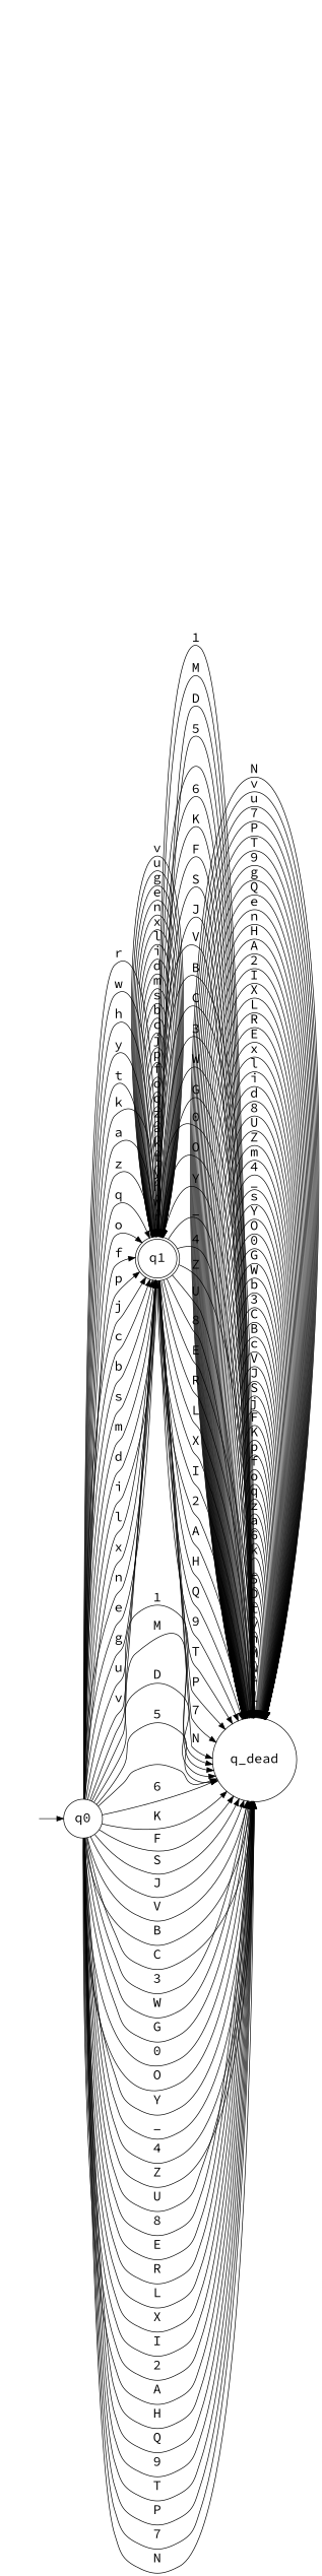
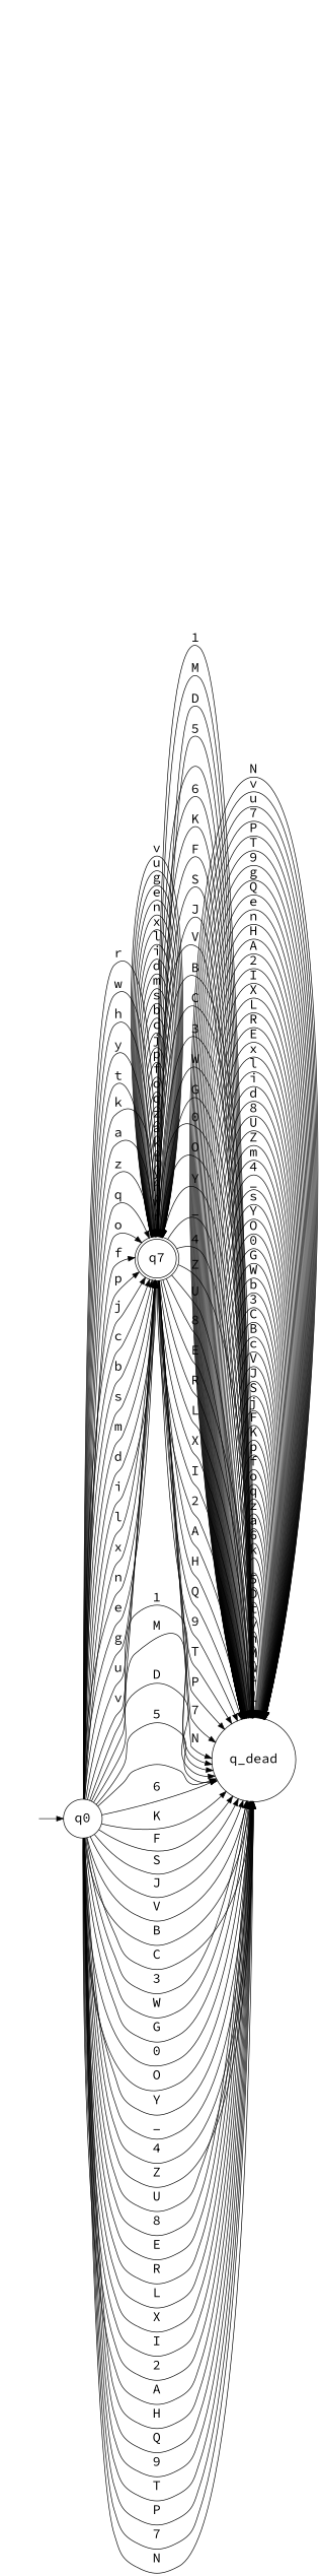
  digraph {
    rankdir=LR
    fontname="Source Code Pro"
    node [fontsize=20 shape=circle fontname="Source Code Pro"]
    edge [fontsize="20pt" fontname="Source Code Pro"]
    "" [shape=plaintext]
    n2 [label=q0]
-   n3 [label=q1 shape=doublecircle]
+   n3 [label=q7 shape=doublecircle]
    n4 [label=q_dead]
    "" -> n2
    n2 -> n3 [label=r]
    n2 -> n3 [label=w]
    n2 -> n3 [label=h]
    n2 -> n3 [label=y]
    n2 -> n3 [label=t]
    n2 -> n3 [label=k]
    n2 -> n3 [label=a]
    n2 -> n3 [label=z]
    n2 -> n3 [label=q]
    n2 -> n3 [label=o]
    n2 -> n3 [label=f]
    n2 -> n3 [label=p]
    n2 -> n3 [label=j]
    n2 -> n3 [label=c]
    n2 -> n3 [label=b]
    n2 -> n3 [label=s]
    n2 -> n3 [label=m]
    n2 -> n3 [label=d]
    n2 -> n3 [label=i]
    n2 -> n3 [label=l]
    n2 -> n3 [label=x]
    n2 -> n3 [label=n]
    n2 -> n3 [label=e]
    n2 -> n3 [label=g]
    n2 -> n3 [label=u]
    n2 -> n3 [label=v]
    n2 -> n4 [label=1]
    n2 -> n4 [label=M]
    n2 -> n4 [label=D]
    n2 -> n4 [label=5]
    n2 -> n4 [label=" "]
    n2 -> n4 [label=6]
    n2 -> n4 [label=K]
    n2 -> n4 [label=F]
    n2 -> n4 [label=S]
    n2 -> n4 [label=J]
    n2 -> n4 [label=V]
    n2 -> n4 [label=B]
    n2 -> n4 [label=C]
    n2 -> n4 [label=3]
    n2 -> n4 [label=W]
    n2 -> n4 [label=G]
    n2 -> n4 [label=0]
    n2 -> n4 [label=O]
    n2 -> n4 [label=Y]
    n2 -> n4 [label=_]
    n2 -> n4 [label=4]
    n2 -> n4 [label=Z]
    n2 -> n4 [label=U]
    n2 -> n4 [label=8]
    n2 -> n4 [label=E]
    n2 -> n4 [label=R]
    n2 -> n4 [label=L]
    n2 -> n4 [label=X]
    n2 -> n4 [label=I]
    n2 -> n4 [label=2]
    n2 -> n4 [label=A]
    n2 -> n4 [label=H]
    n2 -> n4 [label=Q]
    n2 -> n4 [label=9]
    n2 -> n4 [label=T]
    n2 -> n4 [label=P]
    n2 -> n4 [label=7]
    n2 -> n4 [label=N]
    n3 -> n3 [label=r]
    n3 -> n3 [label=w]
    n3 -> n3 [label=h]
    n3 -> n3 [label=y]
    n3 -> n3 [label=t]
    n3 -> n3 [label=k]
    n3 -> n3 [label=a]
    n3 -> n3 [label=z]
    n3 -> n3 [label=q]
    n3 -> n3 [label=o]
    n3 -> n3 [label=f]
    n3 -> n3 [label=p]
    n3 -> n3 [label=j]
    n3 -> n3 [label=c]
    n3 -> n3 [label=b]
    n3 -> n3 [label=s]
    n3 -> n3 [label=m]
    n3 -> n3 [label=d]
    n3 -> n3 [label=i]
    n3 -> n3 [label=l]
    n3 -> n3 [label=x]
    n3 -> n3 [label=n]
    n3 -> n3 [label=e]
    n3 -> n3 [label=g]
    n3 -> n3 [label=u]
    n3 -> n3 [label=v]
    n3 -> n4 [label=1]
    n3 -> n4 [label=M]
    n3 -> n4 [label=D]
    n3 -> n4 [label=5]
    n3 -> n4 [label=" "]
    n3 -> n4 [label=6]
    n3 -> n4 [label=K]
    n3 -> n4 [label=F]
    n3 -> n4 [label=S]
    n3 -> n4 [label=J]
    n3 -> n4 [label=V]
    n3 -> n4 [label=B]
    n3 -> n4 [label=C]
    n3 -> n4 [label=3]
    n3 -> n4 [label=W]
    n3 -> n4 [label=G]
    n3 -> n4 [label=0]
    n3 -> n4 [label=O]
    n3 -> n4 [label=Y]
    n3 -> n4 [label=_]
    n3 -> n4 [label=4]
    n3 -> n4 [label=Z]
    n3 -> n4 [label=U]
    n3 -> n4 [label=8]
    n3 -> n4 [label=E]
    n3 -> n4 [label=R]
    n3 -> n4 [label=L]
    n3 -> n4 [label=X]
    n3 -> n4 [label=I]
    n3 -> n4 [label=2]
    n3 -> n4 [label=A]
    n3 -> n4 [label=H]
    n3 -> n4 [label=Q]
    n3 -> n4 [label=9]
    n3 -> n4 [label=T]
    n3 -> n4 [label=P]
    n3 -> n4 [label=7]
    n3 -> n4 [label=N]
    n4 -> n4 [label=1]
    n4 -> n4 [label=r]
    n4 -> n4 [label=w]
    n4 -> n4 [label=M]
    n4 -> n4 [label=h]
    n4 -> n4 [label=y]
    n4 -> n4 [label=t]
    n4 -> n4 [label=D]
    n4 -> n4 [label=5]
    n4 -> n4 [label=" "]
    n4 -> n4 [label=k]
    n4 -> n4 [label=6]
    n4 -> n4 [label=a]
    n4 -> n4 [label=z]
    n4 -> n4 [label=q]
    n4 -> n4 [label=o]
    n4 -> n4 [label=f]
    n4 -> n4 [label=p]
    n4 -> n4 [label=K]
    n4 -> n4 [label=F]
    n4 -> n4 [label=j]
    n4 -> n4 [label=S]
    n4 -> n4 [label=J]
    n4 -> n4 [label=V]
    n4 -> n4 [label=c]
    n4 -> n4 [label=B]
    n4 -> n4 [label=C]
    n4 -> n4 [label=3]
    n4 -> n4 [label=b]
    n4 -> n4 [label=W]
    n4 -> n4 [label=G]
    n4 -> n4 [label=0]
    n4 -> n4 [label=O]
    n4 -> n4 [label=Y]
    n4 -> n4 [label=s]
    n4 -> n4 [label=_]
    n4 -> n4 [label=4]
    n4 -> n4 [label=m]
    n4 -> n4 [label=Z]
    n4 -> n4 [label=U]
    n4 -> n4 [label=8]
    n4 -> n4 [label=d]
    n4 -> n4 [label=i]
    n4 -> n4 [label=l]
    n4 -> n4 [label=x]
    n4 -> n4 [label=E]
    n4 -> n4 [label=R]
    n4 -> n4 [label=L]
    n4 -> n4 [label=X]
    n4 -> n4 [label=I]
    n4 -> n4 [label=2]
    n4 -> n4 [label=A]
    n4 -> n4 [label=H]
    n4 -> n4 [label=n]
    n4 -> n4 [label=e]
    n4 -> n4 [label=Q]
    n4 -> n4 [label=g]
    n4 -> n4 [label=9]
    n4 -> n4 [label=T]
    n4 -> n4 [label=P]
    n4 -> n4 [label=7]
    n4 -> n4 [label=u]
    n4 -> n4 [label=v]
    n4 -> n4 [label=N]
  }
